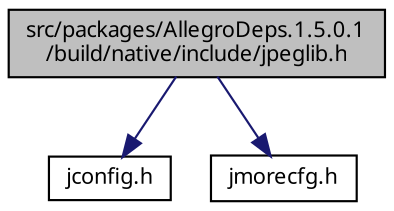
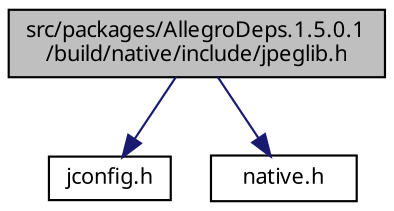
  digraph {
    fontname="Noto Sans"
    node [color=black fillcolor=white fontname="Noto Sans" fontsize=10 shape=record style=filled]
    edge [color=midnightblue fontname="Noto Sans" fontsize=10 labelfontname=Helvetica labelfontsize=10 style=solid]
    n1 [fillcolor=grey75 fontcolor=black height=0.2 label="src/packages/AllegroDeps.1.5.0.1\l/build/native/include/jpeglib.h" width=0.4]
    n2 [height=0.2 label="jconfig.h" width=0.4]
-   n3 [height=0.2 label="jmorecfg.h" width=0.4]
+   n3 [height=0.2 label="native.h" width=0.4]
    n1 -> n2
    n1 -> n3
  }
